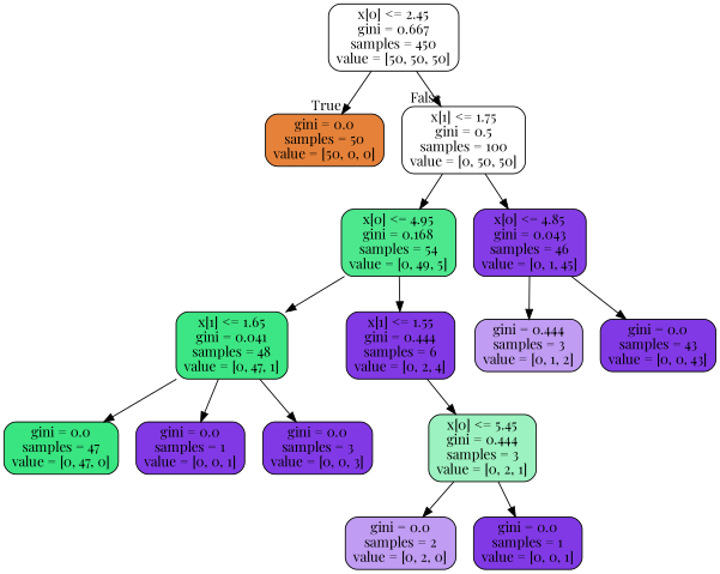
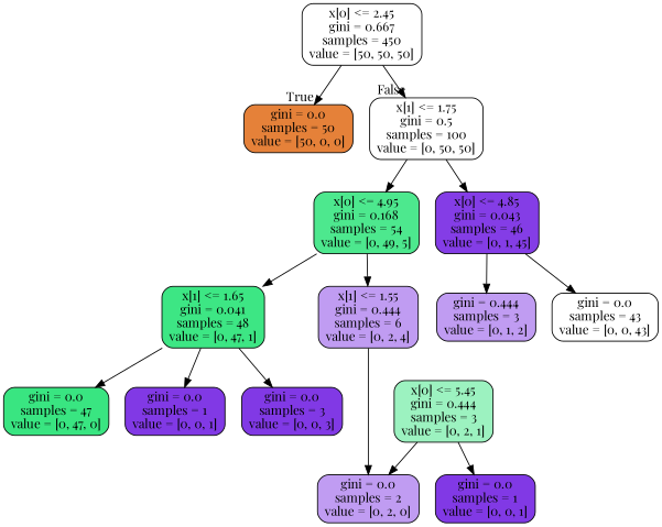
  digraph {
    fontname="Playfair Display"
    node [color=black fillcolor="#8139e5" fontname="Playfair Display" shape=box style="filled, rounded"]
    edge [fontname="Playfair Display"]
    n1 [fillcolor="#ffffff" label="x[0] <= 2.45\ngini = 0.667\nsamples = 450\nvalue = [50, 50, 50]"]
    n2 [fillcolor="#e58139" label="gini = 0.0\nsamples = 50\nvalue = [50, 0, 0]"]
    n3 [fillcolor="#ffffff" label="x[1] <= 1.75\ngini = 0.5\nsamples = 100\nvalue = [0, 50, 50]"]
    n4 [fillcolor="#4de88e" label="x[0] <= 4.95\ngini = 0.168\nsamples = 54\nvalue = [0, 49, 5]"]
    n5 [fillcolor="#843de6" label="x[0] <= 4.85\ngini = 0.043\nsamples = 46\nvalue = [0, 1, 45]"]
    n6 [fillcolor="#3de684" label="x[1] <= 1.65\ngini = 0.041\nsamples = 48\nvalue = [0, 47, 1]"]
-   n7 [label="x[1] <= 1.55\ngini = 0.444\nsamples = 6\nvalue = [0, 2, 4]"]
+   n7 [fillcolor="#c09cf2" label="x[1] <= 1.55\ngini = 0.444\nsamples = 6\nvalue = [0, 2, 4]"]
    n8 [fillcolor="#c09cf2" label="gini = 0.444\nsamples = 3\nvalue = [0, 1, 2]"]
-   n9 [label="gini = 0.0\nsamples = 43\nvalue = [0, 0, 43]"]
+   n9 [fillcolor="#ffffff" label="gini = 0.0\nsamples = 43\nvalue = [0, 0, 43]"]
    n10 [fillcolor="#39e581" label="gini = 0.0\nsamples = 47\nvalue = [0, 47, 0]"]
    n11 [label="gini = 0.0\nsamples = 1\nvalue = [0, 0, 1]"]
    n12 [label="gini = 0.0\nsamples = 3\nvalue = [0, 0, 3]"]
    n13 [fillcolor="#9cf2c0" label="x[0] <= 5.45\ngini = 0.444\nsamples = 3\nvalue = [0, 2, 1]"]
    n14 [fillcolor="#c09cf2" label="gini = 0.0\nsamples = 2\nvalue = [0, 2, 0]"]
    n15 [label="gini = 0.0\nsamples = 1\nvalue = [0, 0, 1]"]
    n1 -> n2 [headlabel=True labelangle=45 labeldistance=2.5]
    n1 -> n3 [headlabel=False labelangle=-45 labeldistance=2.5]
    n3 -> n4
    n3 -> n5
    n4 -> n6
    n4 -> n7
    n5 -> n8
    n5 -> n9
    n6 -> n10
    n6 -> n11
    n6 -> n12
-   n7 -> n13
+   n7 -> n14
    n13 -> n14
    n13 -> n15
  }
